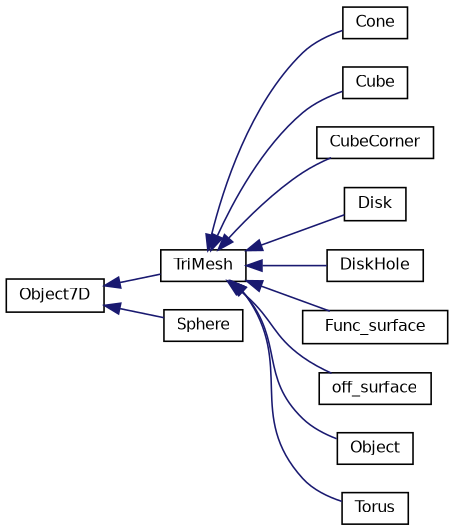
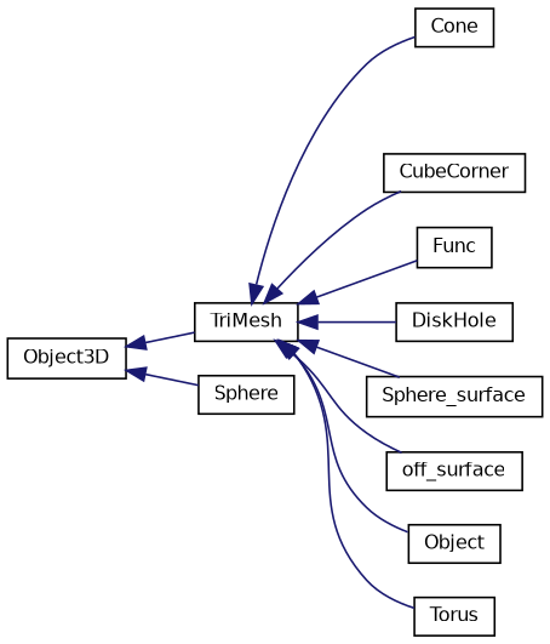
  digraph {
    rankdir=LR
    node [color=black fillcolor=white fontname=Helvetica fontsize=10 shape=record style=filled]
    edge [color=midnightblue dir=back fontname=Helvetica fontsize=10 labelfontname=Helvetica labelfontsize=10 style=solid]
-   n1 [height=0.2 label=Object7D width=0.4]
+   n1 [height=0.2 label=Object3D width=0.4]
    n2 [height=0.2 label=TriMesh width=0.4]
    n3 [height=0.2 label=Sphere width=0.4]
    n4 [height=0.2 label=Cone width=0.4]
-   n5 [height=0.2 label=Cube width=0.4]
    n6 [height=0.2 label=CubeCorner width=0.4]
-   n7 [height=0.2 label=Disk width=0.4]
+   n7 [height=0.2 label=Func width=0.4]
    n8 [height=0.2 label=DiskHole width=0.4]
-   n9 [height=0.2 label=Func_surface width=0.4]
+   n9 [height=0.2 label=Sphere_surface width=0.4]
    n10 [height=0.2 label=off_surface width=0.4]
    n11 [height=0.2 label=Object width=0.4]
    n12 [height=0.2 label=Torus width=0.4]
    n1 -> n2
    n1 -> n3
    n2 -> n4
-   n2 -> n5
    n2 -> n6
    n2 -> n7
    n2 -> n8
    n2 -> n9
    n2 -> n10
    n2 -> n11
    n2 -> n12
  }
